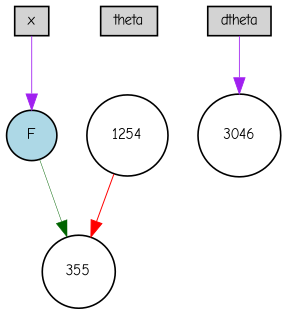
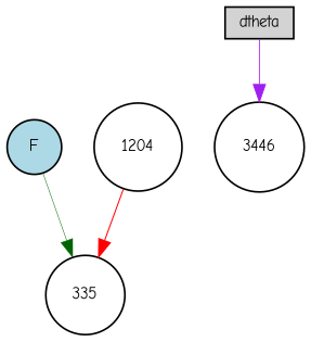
  digraph {
    fontname="Comic Neue"
    node [fillcolor=lightgray fontname="Comic Neue" fontsize=9 shape=circle style=filled]
    edge [color=purple fontname="Comic Neue" style=solid]
-   x [height=0.2 shape=box width=0.2]
    F [fillcolor=lightblue height=0.2 width=0.2]
-   355 [fillcolor=white height=0.2 width=0.2]
-   theta [height=0.2 shape=box width=0.2]
+   355 [fillcolor=white height=0.2 width=0.2 label=335]
    dtheta [height=0.2 shape=box width=0.2]
-   3446 [fillcolor=white height=0.2 width=0.2 label=3046]
-   1254 [fillcolor=white height=0.2 width=0.2]
-   x -> F [penwidth=0.5181484230259158]
+   3446 [fillcolor=white height=0.2 width=0.2]
+   1254 [fillcolor=white height=0.2 width=0.2 label=1204]
    F -> 355 [color=darkgreen penwidth=0.2909299340526944]
    dtheta -> 3446 [penwidth=0.5127930203186104]
    1254 -> 355 [color=red penwidth=0.6066929424856674]
  }
